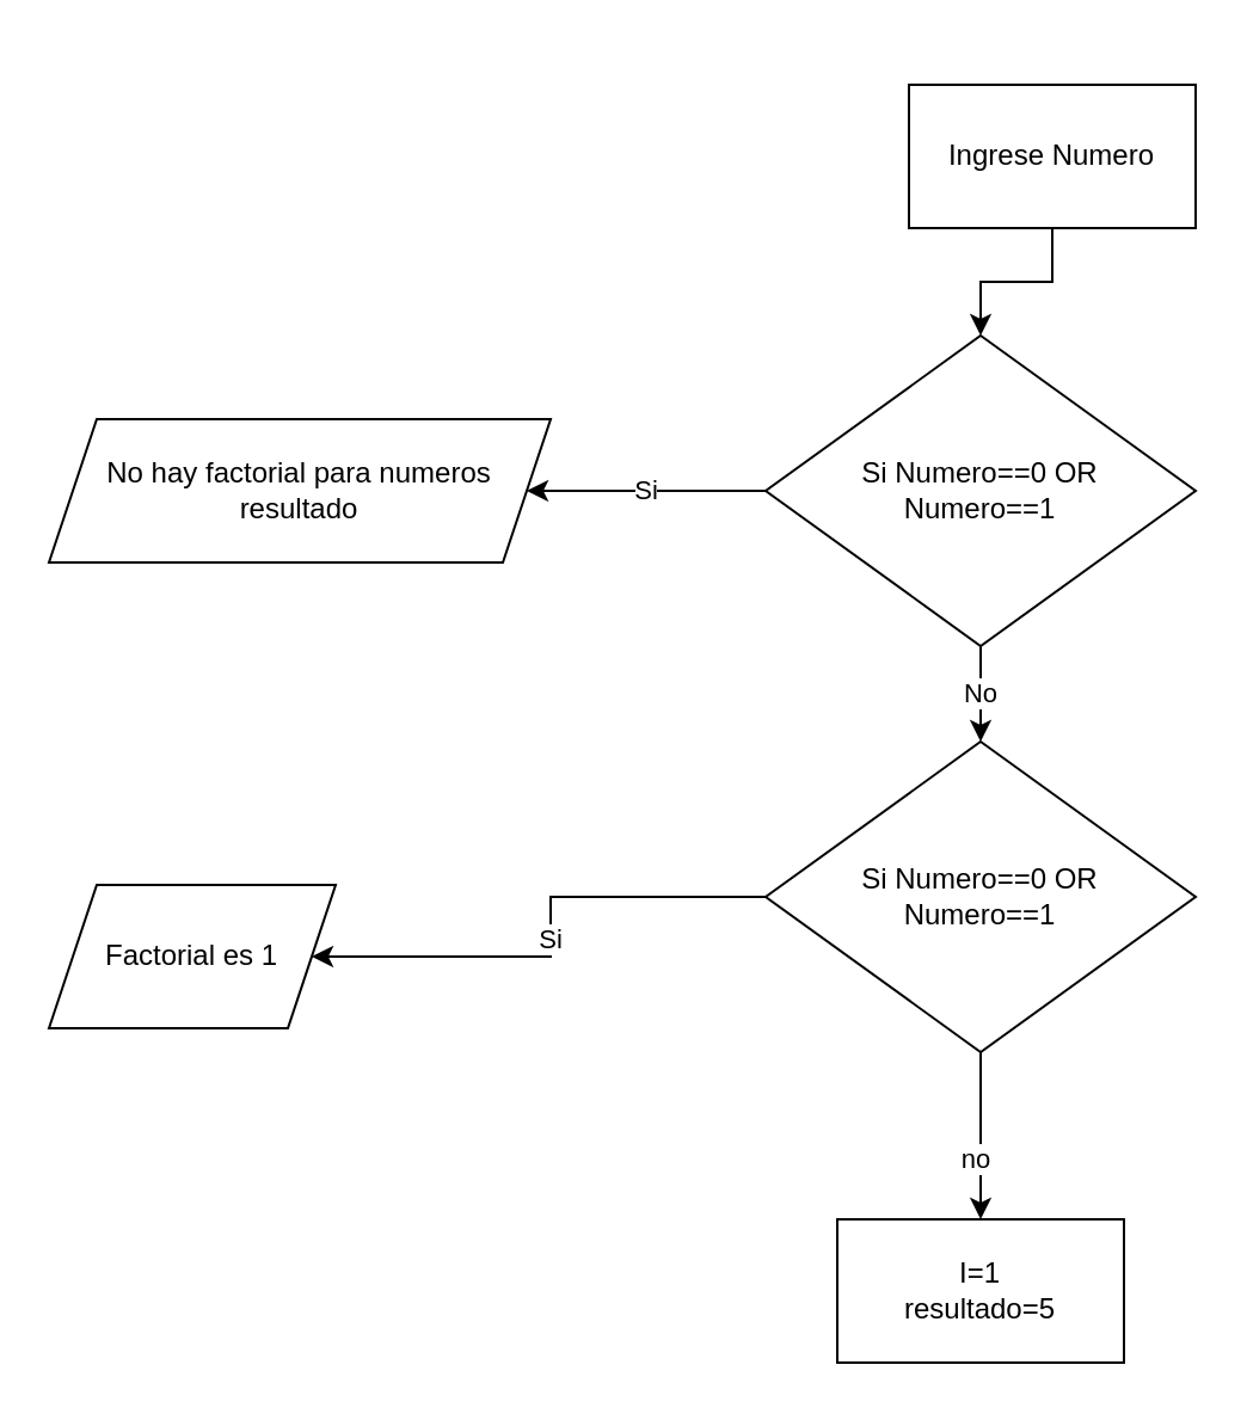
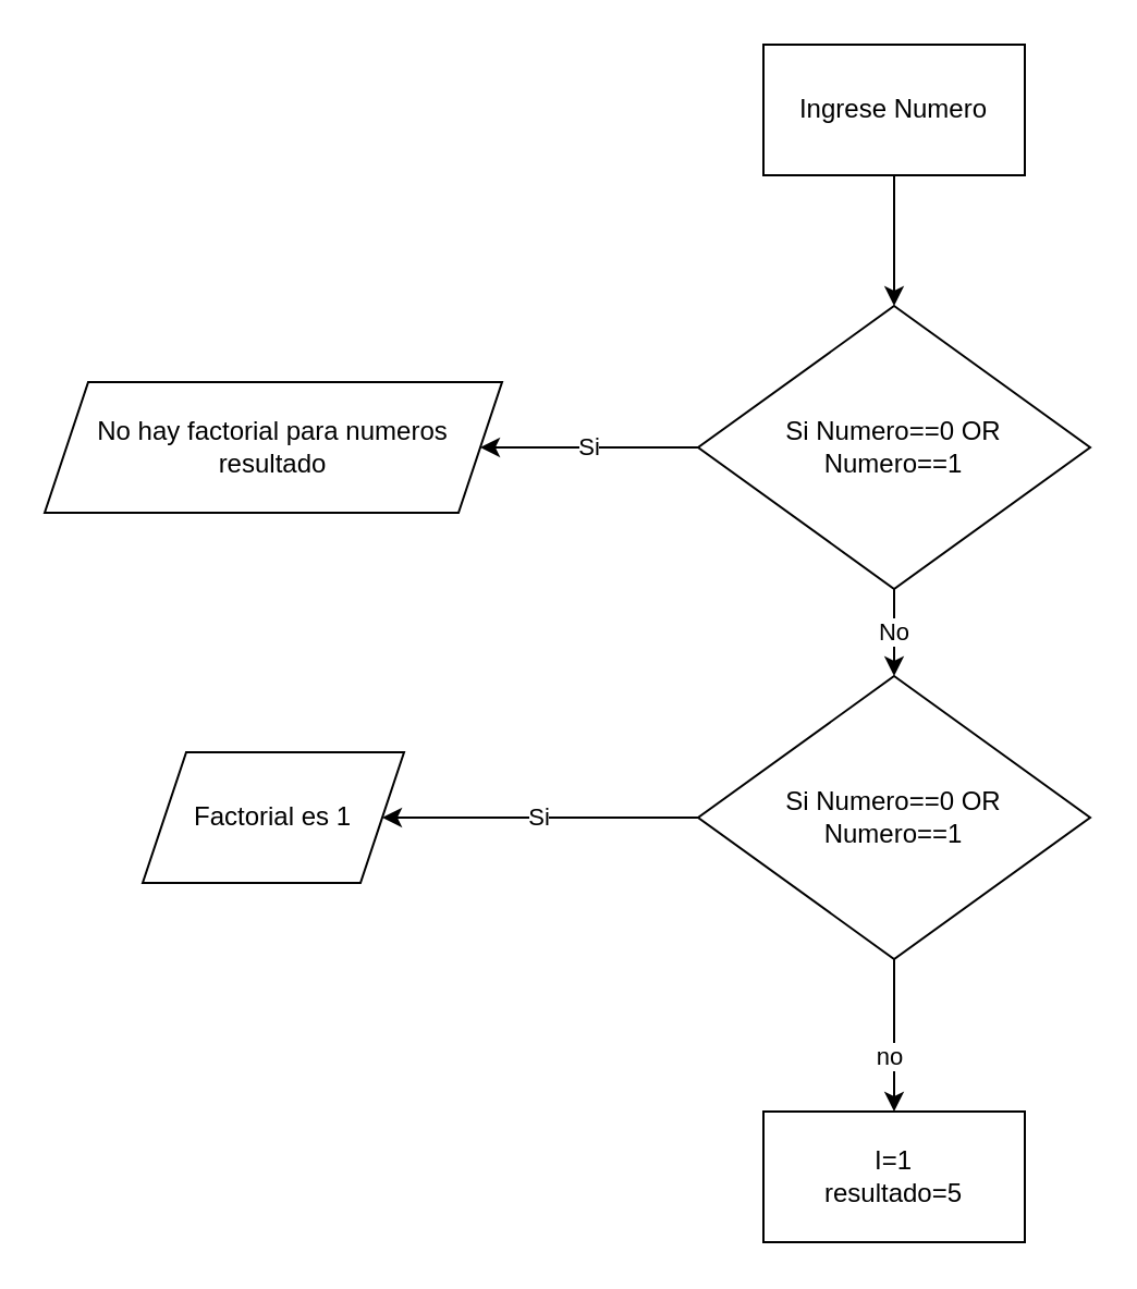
  <mxCell id="0" />
  <mxCell id="1" parent="0" />
  <mxCell id="2" value="" style="edgeStyle=orthogonalEdgeStyle;rounded=0;orthogonalLoop=1;jettySize=auto;html=1;" edge="1" parent="1" source="3" target="12"><mxGeometry relative="1" as="geometry" /></mxCell>
- <mxCell id="3" value="Ingrese Numero" style="rounded=0;whiteSpace=wrap;html=1;" vertex="1" parent="1"><mxGeometry x="380" y="35" width="120" height="60" as="geometry" /></mxCell>
+ <mxCell id="3" value="Ingrese Numero" style="rounded=0;whiteSpace=wrap;html=1;" vertex="1" parent="1"><mxGeometry x="350" y="20" width="120" height="60" as="geometry" /></mxCell>
  <mxCell id="4" value="I=1&lt;br&gt;resultado=5" style="rounded=0;whiteSpace=wrap;html=1;" vertex="1" parent="1"><mxGeometry x="350" y="510" width="120" height="60" as="geometry" /></mxCell>
  <mxCell id="5" value="Si" style="edgeStyle=orthogonalEdgeStyle;rounded=0;orthogonalLoop=1;jettySize=auto;html=1;" edge="1" parent="1" source="8" target="9"><mxGeometry relative="1" as="geometry" /></mxCell>
  <mxCell id="6" value="" style="edgeStyle=orthogonalEdgeStyle;rounded=0;orthogonalLoop=1;jettySize=auto;html=1;" edge="1" parent="1" source="8" target="4"><mxGeometry relative="1" as="geometry" /></mxCell>
  <mxCell id="7" value="no" style="edgeLabel;html=1;align=center;verticalAlign=middle;resizable=0;points=[];" vertex="1" connectable="0" parent="6"><mxGeometry x="0.25" y="-3" relative="1" as="geometry"><mxPoint as="offset" /></mxGeometry></mxCell>
  <mxCell id="8" value="Si Numero==0 OR &lt;br&gt;Numero==1" style="rhombus;whiteSpace=wrap;html=1;" vertex="1" parent="1"><mxGeometry x="320" y="310" width="180" height="130" as="geometry" /></mxCell>
- <mxCell id="9" value="Factorial es 1" style="shape=parallelogram;perimeter=parallelogramPerimeter;whiteSpace=wrap;html=1;fixedSize=1;" vertex="1" parent="1"><mxGeometry x="20" y="370" width="120" height="60" as="geometry" /></mxCell>
+ <mxCell id="9" value="Factorial es 1" style="shape=parallelogram;perimeter=parallelogramPerimeter;whiteSpace=wrap;html=1;fixedSize=1;" vertex="1" parent="1"><mxGeometry x="65" y="345" width="120" height="60" as="geometry" /></mxCell>
  <mxCell id="10" value="Si" style="edgeStyle=orthogonalEdgeStyle;rounded=0;orthogonalLoop=1;jettySize=auto;html=1;" edge="1" parent="1" source="12" target="13"><mxGeometry relative="1" as="geometry" /></mxCell>
  <mxCell id="11" value="No" style="edgeStyle=orthogonalEdgeStyle;rounded=0;orthogonalLoop=1;jettySize=auto;html=1;" edge="1" parent="1" source="12" target="8"><mxGeometry relative="1" as="geometry" /></mxCell>
  <mxCell id="12" value="Si Numero==0 OR &lt;br&gt;Numero==1" style="rhombus;whiteSpace=wrap;html=1;" vertex="1" parent="1"><mxGeometry x="320" y="140" width="180" height="130" as="geometry" /></mxCell>
  <mxCell id="13" value="No hay factorial para numeros resultado" style="shape=parallelogram;perimeter=parallelogramPerimeter;whiteSpace=wrap;html=1;fixedSize=1;" vertex="1" parent="1"><mxGeometry x="20" y="175" width="210" height="60" as="geometry" /></mxCell>
